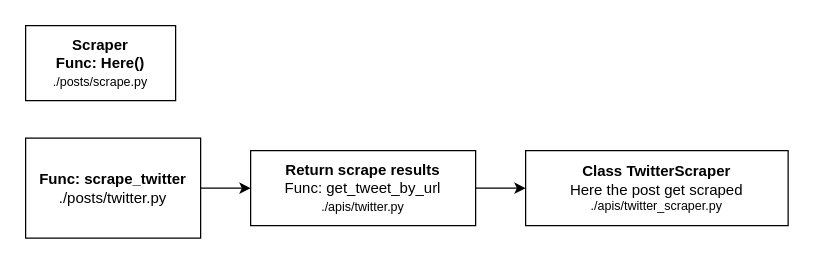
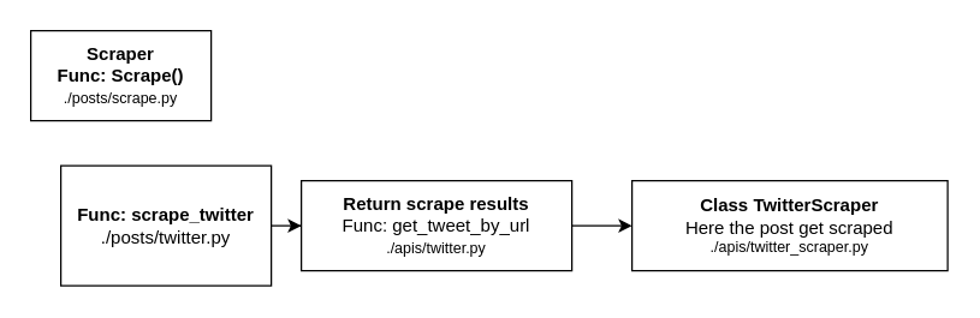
  <mxCell id="0" />
  <mxCell id="1" parent="0" />
- <mxCell id="2" value="&lt;b&gt;Scraper&lt;br&gt;Func: Here()&lt;/b&gt;&lt;br&gt;&lt;font style=&quot;font-size: 10px;&quot;&gt;./posts/scrape.py&lt;/font&gt;" style="rounded=0;whiteSpace=wrap;html=1;" vertex="1" parent="1"><mxGeometry x="20" y="20" width="120" height="60" as="geometry" /></mxCell>
+ <mxCell id="2" value="&lt;b&gt;Scraper&lt;br&gt;Func: Scrape()&lt;/b&gt;&lt;br&gt;&lt;font style=&quot;font-size: 10px;&quot;&gt;./posts/scrape.py&lt;/font&gt;" style="rounded=0;whiteSpace=wrap;html=1;" vertex="1" parent="1"><mxGeometry x="20" y="20" width="120" height="60" as="geometry" /></mxCell>
  <mxCell id="3" style="edgeStyle=orthogonalEdgeStyle;rounded=0;orthogonalLoop=1;jettySize=auto;html=1;" edge="1" parent="1" source="4" target="6"><mxGeometry relative="1" as="geometry"><mxPoint x="220" y="140" as="targetPoint" /></mxGeometry></mxCell>
- <mxCell id="4" value="&lt;div&gt;&lt;b&gt;Func: scrape_twitter&lt;/b&gt;&lt;/div&gt;./posts/twitter.py" style="rounded=0;whiteSpace=wrap;html=1;" vertex="1" parent="1"><mxGeometry x="20" y="110" width="140" height="80" as="geometry" /></mxCell>
+ <mxCell id="4" value="&lt;div&gt;&lt;b&gt;Func: scrape_twitter&lt;/b&gt;&lt;/div&gt;./posts/twitter.py" style="rounded=0;whiteSpace=wrap;html=1;" vertex="1" parent="1"><mxGeometry x="40" y="110" width="140" height="80" as="geometry" /></mxCell>
  <mxCell id="5" value="" style="edgeStyle=orthogonalEdgeStyle;rounded=0;orthogonalLoop=1;jettySize=auto;html=1;" edge="1" parent="1" source="6" target="7"><mxGeometry relative="1" as="geometry" /></mxCell>
  <mxCell id="6" value="&lt;div&gt;&lt;b&gt;Return scrape results&lt;/b&gt;&lt;/div&gt;&lt;div&gt;Func: get_tweet_by_url&lt;br&gt;&lt;/div&gt;&lt;div&gt;&lt;font style=&quot;font-size: 10px;&quot;&gt;./apis/twitter.py&lt;/font&gt;&lt;br&gt;&lt;/div&gt;" style="rounded=0;whiteSpace=wrap;html=1;" vertex="1" parent="1"><mxGeometry x="200" y="120" width="180" height="60" as="geometry" /></mxCell>
  <mxCell id="7" value="&lt;div&gt;&lt;b&gt;Class TwitterScraper&lt;/b&gt;&lt;/div&gt;&lt;div&gt;Here the post get scraped&lt;/div&gt;&lt;div style=&quot;font-size: 10px;&quot;&gt;&lt;font style=&quot;font-size: 10px;&quot;&gt;./apis/twitter_scraper.py&lt;br&gt;&lt;/font&gt;&lt;/div&gt;" style="whiteSpace=wrap;html=1;rounded=0;" vertex="1" parent="1"><mxGeometry x="420" y="120" width="210" height="60" as="geometry" /></mxCell>
